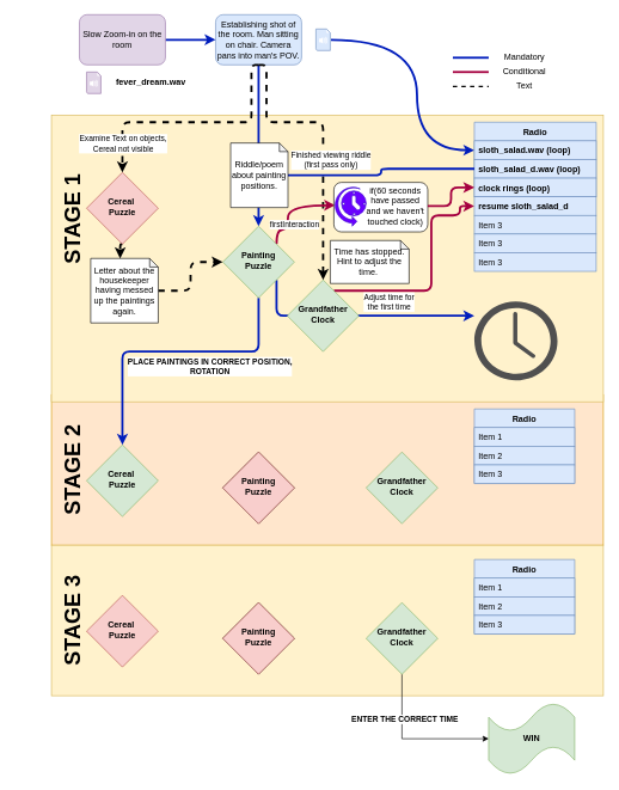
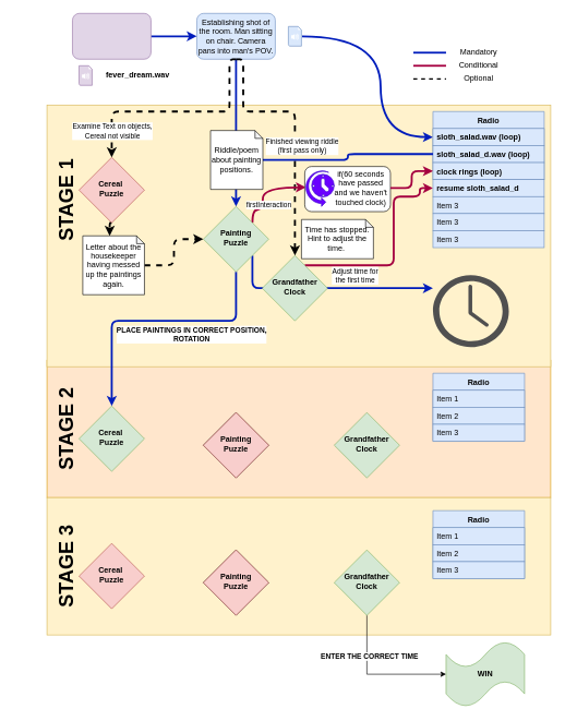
  <mxCell id="0" />
  <mxCell id="1" parent="0" />
  <mxCell id="2" value="" style="rounded=0;whiteSpace=wrap;html=1;labelBackgroundColor=none;fillColor=#ffe6cc;strokeColor=#d79b00;" parent="1" vertex="1"><mxGeometry x="71" y="550" width="770" height="210" as="geometry" /></mxCell>
  <mxCell id="3" value="" style="rounded=0;whiteSpace=wrap;html=1;labelBackgroundColor=none;fillColor=#fff2cc;strokeColor=#d6b656;" parent="1" vertex="1"><mxGeometry x="71" y="760" width="770" height="210" as="geometry" /></mxCell>
  <mxCell id="4" value="" style="rounded=0;whiteSpace=wrap;html=1;labelBackgroundColor=none;fillColor=#fff2cc;strokeColor=#d6b656;" parent="1" vertex="1"><mxGeometry x="71" y="160" width="770" height="400" as="geometry" /></mxCell>
  <mxCell id="5" value="" style="rounded=1;whiteSpace=wrap;html=1;fontSize=12;glass=0;strokeWidth=1;shadow=0;labelBackgroundColor=none;fillColor=#dae8fc;strokeColor=#6c8ebf;" parent="1" vertex="1"><mxGeometry x="300" y="20" width="120" height="70" as="geometry" /></mxCell>
  <mxCell id="6" style="edgeStyle=orthogonalEdgeStyle;orthogonalLoop=1;jettySize=auto;html=1;exitX=0.5;exitY=1;exitDx=0;exitDy=0;entryX=0;entryY=0;entryDx=41.125;entryDy=0;entryPerimeter=0;rounded=1;dashed=1;strokeWidth=3;" parent="1" source="7" target="59" edge="1"><mxGeometry relative="1" as="geometry" /></mxCell>
  <mxCell id="7" value="&lt;b&gt;Cereal&amp;nbsp;&lt;br&gt;Puzzle&lt;/b&gt;" style="rhombus;whiteSpace=wrap;html=1;shadow=0;fontFamily=Helvetica;fontSize=12;align=center;strokeWidth=1;spacing=6;spacingTop=-4;fillColor=#f8cecc;strokeColor=#b85450;" parent="1" vertex="1"><mxGeometry x="120" y="240" width="100" height="100" as="geometry" /></mxCell>
  <mxCell id="8" style="edgeStyle=orthogonalEdgeStyle;rounded=0;orthogonalLoop=1;jettySize=auto;html=1;strokeWidth=3;fillColor=#0050ef;strokeColor=#001DBC;" parent="1" source="9" target="5" edge="1"><mxGeometry relative="1" as="geometry"><Array as="points"><mxPoint x="270" y="55" /><mxPoint x="270" y="55" /></Array></mxGeometry></mxCell>
  <mxCell id="9" value="" style="rounded=1;whiteSpace=wrap;html=1;fontSize=12;glass=0;strokeWidth=1;shadow=0;fillColor=#e1d5e7;strokeColor=#9673a6;" parent="1" vertex="1"><mxGeometry x="110" y="20" width="120" height="70" as="geometry" /></mxCell>
- <mxCell id="10" value="Slow Zoom-in on the room" style="text;html=1;align=center;verticalAlign=middle;whiteSpace=wrap;rounded=0;" parent="1" vertex="1"><mxGeometry x="110" y="20" width="120" height="70" as="geometry" /></mxCell>
  <mxCell id="11" value="" style="shadow=0;dashed=0;html=1;labelPosition=center;verticalLabelPosition=bottom;verticalAlign=top;align=center;outlineConnect=0;shape=mxgraph.veeam.audio_file;labelBackgroundColor=none;fillColor=#e1d5e7;strokeColor=#9673a6;" parent="1" vertex="1"><mxGeometry x="120" y="100" width="20" height="30" as="geometry" /></mxCell>
  <mxCell id="12" value="&lt;b&gt;fever_dream.wav&lt;br&gt;&lt;/b&gt;" style="text;html=1;strokeColor=none;fillColor=none;align=center;verticalAlign=middle;whiteSpace=wrap;rounded=0;labelBackgroundColor=none;" parent="1" vertex="1"><mxGeometry x="190" y="105" width="40" height="20" as="geometry" /></mxCell>
  <mxCell id="13" style="edgeStyle=orthogonalEdgeStyle;rounded=0;orthogonalLoop=1;jettySize=auto;html=1;entryX=0.5;entryY=0;entryDx=0;entryDy=0;fillColor=#0050ef;strokeColor=#001DBC;strokeWidth=3;" parent="1" source="17" edge="1" target="25"><mxGeometry relative="1" as="geometry"><mxPoint x="360" y="230" as="targetPoint" /></mxGeometry></mxCell>
  <mxCell id="14" style="edgeStyle=orthogonalEdgeStyle;rounded=1;orthogonalLoop=1;jettySize=auto;html=1;exitX=0.5;exitY=1;exitDx=0;exitDy=0;dashed=1;strokeWidth=3;" parent="1" source="17" target="7" edge="1"><mxGeometry relative="1" as="geometry"><mxPoint x="300" y="230" as="targetPoint" /><Array as="points"><mxPoint x="350" y="90" /><mxPoint x="350" y="170" /><mxPoint x="170" y="170" /></Array></mxGeometry></mxCell>
  <mxCell id="15" value="Examine Text on objects,&lt;br&gt;Cereal not visible" style="edgeLabel;html=1;align=center;verticalAlign=middle;resizable=0;points=[];" parent="14" vertex="1" connectable="0"><mxGeometry x="0.861" relative="1" as="geometry"><mxPoint y="-17" as="offset" /></mxGeometry></mxCell>
  <mxCell id="16" style="edgeStyle=orthogonalEdgeStyle;orthogonalLoop=1;jettySize=auto;html=1;exitX=0.5;exitY=1;exitDx=0;exitDy=0;strokeColor=#000000;rounded=1;dashed=1;strokeWidth=3;" edge="1" parent="1" source="17" target="28"><mxGeometry relative="1" as="geometry"><Array as="points"><mxPoint x="371" y="90" /><mxPoint x="371" y="170" /><mxPoint x="450" y="170" /></Array></mxGeometry></mxCell>
  <mxCell id="17" value="Establishing shot of the room. Man sitting on chair. Camera pans into man's POV." style="text;html=1;align=center;verticalAlign=middle;whiteSpace=wrap;rounded=0;" parent="1" vertex="1"><mxGeometry x="300" y="20" width="120" height="70" as="geometry" /></mxCell>
  <mxCell id="18" value="" style="shadow=0;dashed=0;html=1;labelPosition=center;verticalLabelPosition=bottom;verticalAlign=top;align=center;outlineConnect=0;shape=mxgraph.veeam.audio_file;labelBackgroundColor=none;fillColor=#dae8fc;strokeColor=#6c8ebf;" parent="1" vertex="1"><mxGeometry x="440" y="40" width="20" height="30" as="geometry" /></mxCell>
  <mxCell id="19" style="edgeStyle=orthogonalEdgeStyle;curved=1;orthogonalLoop=1;jettySize=auto;html=1;fillColor=#0050ef;strokeColor=#001DBC;strokeWidth=3;" parent="1" target="31" edge="1"><mxGeometry relative="1" as="geometry"><Array as="points"><mxPoint x="581" y="55" /><mxPoint x="581" y="209" /></Array><mxPoint x="461" y="55" as="sourcePoint" /></mxGeometry></mxCell>
  <mxCell id="20" style="edgeStyle=orthogonalEdgeStyle;rounded=1;orthogonalLoop=1;jettySize=auto;html=1;fillColor=#0050ef;strokeColor=#001DBC;strokeWidth=3;" parent="1" source="25" target="34" edge="1"><mxGeometry relative="1" as="geometry"><Array as="points"><mxPoint x="360" y="490" /><mxPoint x="170" y="490" /></Array></mxGeometry></mxCell>
  <mxCell id="21" value="&lt;b&gt;PLACE PAINTINGS IN CORRECT POSITION,&lt;br&gt;ROTATION&lt;br&gt;&lt;/b&gt;" style="edgeLabel;html=1;align=center;verticalAlign=middle;resizable=0;points=[];" parent="20" vertex="1" connectable="0"><mxGeometry x="-0.312" relative="1" as="geometry"><mxPoint x="-8" y="20" as="offset" /></mxGeometry></mxCell>
  <mxCell id="22" style="edgeStyle=orthogonalEdgeStyle;orthogonalLoop=1;jettySize=auto;html=1;exitX=1;exitY=0;exitDx=0;exitDy=0;entryX=0.04;entryY=0.48;entryDx=0;entryDy=0;entryPerimeter=0;curved=1;fillColor=#d80073;strokeColor=#A50040;strokeWidth=3;" edge="1" parent="1" source="25" target="65"><mxGeometry relative="1" as="geometry"><Array as="points"><mxPoint x="385" y="320" /><mxPoint x="401" y="320" /><mxPoint x="401" y="286" /></Array></mxGeometry></mxCell>
  <mxCell id="23" value="firstInteraction" style="edgeLabel;html=1;align=center;verticalAlign=middle;resizable=0;points=[];" vertex="1" connectable="0" parent="22"><mxGeometry x="0.049" y="-4" relative="1" as="geometry"><mxPoint x="8" y="23" as="offset" /></mxGeometry></mxCell>
  <mxCell id="24" style="edgeStyle=orthogonalEdgeStyle;rounded=1;orthogonalLoop=1;jettySize=auto;html=1;exitX=1;exitY=1;exitDx=0;exitDy=0;strokeColor=#001DBC;fillColor=#0050ef;strokeWidth=3;" edge="1" parent="1" source="25" target="63"><mxGeometry relative="1" as="geometry"><Array as="points"><mxPoint x="385" y="440" /></Array></mxGeometry></mxCell>
  <mxCell id="25" value="&lt;b&gt;Painting&lt;br&gt;Puzzle&lt;/b&gt;" style="rhombus;whiteSpace=wrap;html=1;shadow=0;fontFamily=Helvetica;fontSize=12;align=center;strokeWidth=1;spacing=6;spacingTop=-4;fillColor=#d5e8d4;strokeColor=#82b366;" parent="1" vertex="1"><mxGeometry x="310" y="315" width="100" height="100" as="geometry" /></mxCell>
  <mxCell id="26" style="edgeStyle=orthogonalEdgeStyle;rounded=1;orthogonalLoop=1;jettySize=auto;html=1;entryX=0;entryY=0.5;entryDx=0;entryDy=0;fillColor=#d80073;strokeColor=#A50040;strokeWidth=3;" edge="1" parent="1" source="28" target="55"><mxGeometry relative="1" as="geometry"><Array as="points"><mxPoint x="601" y="405" /><mxPoint x="601" y="300" /><mxPoint x="641" y="300" /><mxPoint x="641" y="287" /></Array></mxGeometry></mxCell>
  <mxCell id="27" value="Adjust time for &lt;br&gt;the first time" style="edgeLabel;html=1;align=center;verticalAlign=middle;resizable=0;points=[];" vertex="1" connectable="0" parent="26"><mxGeometry x="-0.345" y="1" relative="1" as="geometry"><mxPoint x="-27" y="16" as="offset" /></mxGeometry></mxCell>
  <mxCell id="28" value="&lt;b&gt;Grandfather&lt;br&gt;Clock&lt;/b&gt;" style="rhombus;whiteSpace=wrap;html=1;shadow=0;fontFamily=Helvetica;fontSize=12;align=center;strokeWidth=1;spacing=6;spacingTop=-4;fillColor=#d5e8d4;strokeColor=#82b366;" parent="1" vertex="1"><mxGeometry x="400" y="390" width="100" height="100" as="geometry" /></mxCell>
  <mxCell id="29" value="&lt;b&gt;WIN&lt;/b&gt;" style="shape=tape;whiteSpace=wrap;html=1;labelBackgroundColor=none;fillColor=#d5e8d4;strokeColor=#82b366;" parent="1" vertex="1"><mxGeometry x="681" y="980" width="120" height="100" as="geometry" /></mxCell>
  <mxCell id="30" value="Radio" style="swimlane;fontStyle=1;childLayout=stackLayout;horizontal=1;startSize=26;horizontalStack=0;resizeParent=1;resizeParentMax=0;resizeLast=0;collapsible=1;marginBottom=0;labelBackgroundColor=none;fillColor=#dae8fc;strokeColor=#6c8ebf;" parent="1" vertex="1"><mxGeometry x="661" y="170" width="170" height="104" as="geometry" /></mxCell>
  <mxCell id="31" value="sloth_salad.wav (loop)" style="text;strokeColor=#6c8ebf;fillColor=#dae8fc;align=left;verticalAlign=top;spacingLeft=4;spacingRight=4;overflow=hidden;rotatable=0;points=[[0,0.5],[1,0.5]];portConstraint=eastwest;fontStyle=1" parent="30" vertex="1"><mxGeometry y="26" width="170" height="26" as="geometry" /></mxCell>
  <mxCell id="32" value="sloth_salad_d.wav (loop)" style="text;strokeColor=#6c8ebf;fillColor=#dae8fc;align=left;verticalAlign=top;spacingLeft=4;spacingRight=4;overflow=hidden;rotatable=0;points=[[0,0.5],[1,0.5]];portConstraint=eastwest;fontStyle=1" parent="30" vertex="1"><mxGeometry y="52" width="170" height="26" as="geometry" /></mxCell>
  <mxCell id="33" value="clock rings (loop)" style="text;strokeColor=#6c8ebf;fillColor=#dae8fc;align=left;verticalAlign=top;spacingLeft=4;spacingRight=4;overflow=hidden;rotatable=0;points=[[0,0.5],[1,0.5]];portConstraint=eastwest;fontStyle=1" parent="30" vertex="1"><mxGeometry y="78" width="170" height="26" as="geometry" /></mxCell>
  <mxCell id="34" value="&lt;b&gt;Cereal&amp;nbsp;&lt;br&gt;Puzzle&lt;/b&gt;" style="rhombus;whiteSpace=wrap;html=1;shadow=0;fontFamily=Helvetica;fontSize=12;align=center;strokeWidth=1;spacing=6;spacingTop=-4;fillColor=#d5e8d4;strokeColor=#82b366;" parent="1" vertex="1"><mxGeometry x="120" y="620" width="100" height="100" as="geometry" /></mxCell>
  <mxCell id="35" value="Cereal&amp;nbsp;&lt;br&gt;Puzzle" style="rhombus;whiteSpace=wrap;html=1;shadow=0;fontFamily=Helvetica;fontSize=12;align=center;strokeWidth=1;spacing=6;spacingTop=-4;" parent="1" vertex="1"><mxGeometry x="310" y="630" width="100" height="100" as="geometry" /></mxCell>
  <mxCell id="36" value="&lt;b&gt;Painting&lt;br&gt;Puzzle&lt;/b&gt;" style="rhombus;whiteSpace=wrap;html=1;shadow=0;fontFamily=Helvetica;fontSize=12;align=center;strokeWidth=1;spacing=6;spacingTop=-4;fillColor=#f8cecc;strokeColor=#b85450;" parent="1" vertex="1"><mxGeometry x="310" y="630" width="100" height="100" as="geometry" /></mxCell>
  <mxCell id="37" value="&lt;b&gt;Grandfather&lt;br&gt;Clock&lt;/b&gt;" style="rhombus;whiteSpace=wrap;html=1;shadow=0;fontFamily=Helvetica;fontSize=12;align=center;strokeWidth=1;spacing=6;spacingTop=-4;fillColor=#d5e8d4;strokeColor=#82b366;" parent="1" vertex="1"><mxGeometry x="510" y="630" width="100" height="100" as="geometry" /></mxCell>
  <mxCell id="38" value="Radio" style="swimlane;fontStyle=1;childLayout=stackLayout;horizontal=1;startSize=26;horizontalStack=0;resizeParent=1;resizeParentMax=0;resizeLast=0;collapsible=1;marginBottom=0;labelBackgroundColor=none;fillColor=#dae8fc;strokeColor=#6c8ebf;" parent="1" vertex="1"><mxGeometry x="661" y="570" width="140" height="104" as="geometry" /></mxCell>
  <mxCell id="39" value="Item 1" style="text;strokeColor=#6c8ebf;fillColor=#dae8fc;align=left;verticalAlign=top;spacingLeft=4;spacingRight=4;overflow=hidden;rotatable=0;points=[[0,0.5],[1,0.5]];portConstraint=eastwest;" parent="38" vertex="1"><mxGeometry y="26" width="140" height="26" as="geometry" /></mxCell>
  <mxCell id="40" value="Item 2" style="text;strokeColor=#6c8ebf;fillColor=#dae8fc;align=left;verticalAlign=top;spacingLeft=4;spacingRight=4;overflow=hidden;rotatable=0;points=[[0,0.5],[1,0.5]];portConstraint=eastwest;" parent="38" vertex="1"><mxGeometry y="52" width="140" height="26" as="geometry" /></mxCell>
  <mxCell id="41" value="Item 3" style="text;strokeColor=#6c8ebf;fillColor=#dae8fc;align=left;verticalAlign=top;spacingLeft=4;spacingRight=4;overflow=hidden;rotatable=0;points=[[0,0.5],[1,0.5]];portConstraint=eastwest;" parent="38" vertex="1"><mxGeometry y="78" width="140" height="26" as="geometry" /></mxCell>
  <mxCell id="42" value="&lt;b&gt;Cereal&amp;nbsp;&lt;br&gt;Puzzle&lt;/b&gt;" style="rhombus;whiteSpace=wrap;html=1;shadow=0;fontFamily=Helvetica;fontSize=12;align=center;strokeWidth=1;spacing=6;spacingTop=-4;fillColor=#f8cecc;strokeColor=#b85450;" parent="1" vertex="1"><mxGeometry x="120" y="830" width="100" height="100" as="geometry" /></mxCell>
  <mxCell id="43" value="Cereal&amp;nbsp;&lt;br&gt;Puzzle" style="rhombus;whiteSpace=wrap;html=1;shadow=0;fontFamily=Helvetica;fontSize=12;align=center;strokeWidth=1;spacing=6;spacingTop=-4;" parent="1" vertex="1"><mxGeometry x="310" y="840" width="100" height="100" as="geometry" /></mxCell>
  <mxCell id="44" value="&lt;b&gt;Painting&lt;br&gt;Puzzle&lt;/b&gt;" style="rhombus;whiteSpace=wrap;html=1;shadow=0;fontFamily=Helvetica;fontSize=12;align=center;strokeWidth=1;spacing=6;spacingTop=-4;fillColor=#f8cecc;strokeColor=#b85450;" parent="1" vertex="1"><mxGeometry x="310" y="840" width="100" height="100" as="geometry" /></mxCell>
  <mxCell id="45" style="edgeStyle=orthogonalEdgeStyle;rounded=0;orthogonalLoop=1;jettySize=auto;html=1;entryX=0;entryY=0.5;entryDx=0;entryDy=0;entryPerimeter=0;" parent="1" source="47" edge="1"><mxGeometry relative="1" as="geometry"><Array as="points"><mxPoint x="560" y="1030" /></Array><mxPoint x="681" y="1030" as="targetPoint" /></mxGeometry></mxCell>
  <mxCell id="46" value="&lt;b&gt;ENTER THE CORRECT TIME&lt;/b&gt;" style="edgeLabel;html=1;align=center;verticalAlign=middle;resizable=0;points=[];" parent="45" vertex="1" connectable="0"><mxGeometry x="-0.413" y="3" relative="1" as="geometry"><mxPoint as="offset" /></mxGeometry></mxCell>
  <mxCell id="47" value="&lt;b&gt;Grandfather&lt;br&gt;Clock&lt;/b&gt;" style="rhombus;whiteSpace=wrap;html=1;shadow=0;fontFamily=Helvetica;fontSize=12;align=center;strokeWidth=1;spacing=6;spacingTop=-4;fillColor=#d5e8d4;strokeColor=#82b366;" parent="1" vertex="1"><mxGeometry x="510" y="840" width="100" height="100" as="geometry" /></mxCell>
  <mxCell id="48" value="Radio" style="swimlane;fontStyle=1;childLayout=stackLayout;horizontal=1;startSize=26;horizontalStack=0;resizeParent=1;resizeParentMax=0;resizeLast=0;collapsible=1;marginBottom=0;labelBackgroundColor=none;fillColor=#dae8fc;strokeColor=#6c8ebf;" parent="1" vertex="1"><mxGeometry x="661" y="780" width="140" height="104" as="geometry" /></mxCell>
  <mxCell id="49" value="Item 1" style="text;strokeColor=#6c8ebf;fillColor=#dae8fc;align=left;verticalAlign=top;spacingLeft=4;spacingRight=4;overflow=hidden;rotatable=0;points=[[0,0.5],[1,0.5]];portConstraint=eastwest;" parent="48" vertex="1"><mxGeometry y="26" width="140" height="26" as="geometry" /></mxCell>
  <mxCell id="50" value="Item 2" style="text;strokeColor=#6c8ebf;fillColor=#dae8fc;align=left;verticalAlign=top;spacingLeft=4;spacingRight=4;overflow=hidden;rotatable=0;points=[[0,0.5],[1,0.5]];portConstraint=eastwest;" parent="48" vertex="1"><mxGeometry y="52" width="140" height="26" as="geometry" /></mxCell>
  <mxCell id="51" value="Item 3" style="text;strokeColor=#6c8ebf;fillColor=#dae8fc;align=left;verticalAlign=top;spacingLeft=4;spacingRight=4;overflow=hidden;rotatable=0;points=[[0,0.5],[1,0.5]];portConstraint=eastwest;" parent="48" vertex="1"><mxGeometry y="78" width="140" height="26" as="geometry" /></mxCell>
  <mxCell id="52" value="&lt;b&gt;&lt;font style=&quot;font-size: 30px&quot;&gt;STAGE 1&lt;/font&gt;&lt;/b&gt;" style="text;html=1;strokeColor=none;fillColor=none;align=center;verticalAlign=middle;whiteSpace=wrap;rounded=0;labelBackgroundColor=none;rotation=-90;" parent="1" vertex="1"><mxGeometry x="20" y="295" width="160" height="20" as="geometry" /></mxCell>
  <mxCell id="53" value="&lt;b&gt;&lt;font style=&quot;font-size: 30px&quot;&gt;STAGE 2&lt;/font&gt;&lt;/b&gt;" style="text;html=1;strokeColor=none;fillColor=none;align=center;verticalAlign=middle;whiteSpace=wrap;rounded=0;labelBackgroundColor=none;rotation=-90;" parent="1" vertex="1"><mxGeometry x="20" y="645" width="160" height="20" as="geometry" /></mxCell>
  <mxCell id="54" value="&lt;b&gt;&lt;font style=&quot;font-size: 30px&quot;&gt;STAGE 3&lt;/font&gt;&lt;/b&gt;" style="text;html=1;strokeColor=none;fillColor=none;align=center;verticalAlign=middle;whiteSpace=wrap;rounded=0;labelBackgroundColor=none;rotation=-90;" parent="1" vertex="1"><mxGeometry x="20" y="855" width="160" height="20" as="geometry" /></mxCell>
  <mxCell id="55" value="resume sloth_salad_d" style="text;strokeColor=#6c8ebf;fillColor=#dae8fc;align=left;verticalAlign=top;spacingLeft=4;spacingRight=4;overflow=hidden;rotatable=0;points=[[0,0.5],[1,0.5]];portConstraint=eastwest;fontStyle=1" parent="1" vertex="1"><mxGeometry x="661" y="274" width="170" height="26" as="geometry" /></mxCell>
  <mxCell id="56" value="Item 3" style="text;strokeColor=#6c8ebf;fillColor=#dae8fc;align=left;verticalAlign=top;spacingLeft=4;spacingRight=4;overflow=hidden;rotatable=0;points=[[0,0.5],[1,0.5]];portConstraint=eastwest;" parent="1" vertex="1"><mxGeometry x="661" y="300" width="170" height="26" as="geometry" /></mxCell>
  <mxCell id="57" value="Item 3" style="text;strokeColor=#6c8ebf;fillColor=#dae8fc;align=left;verticalAlign=top;spacingLeft=4;spacingRight=4;overflow=hidden;rotatable=0;points=[[0,0.5],[1,0.5]];portConstraint=eastwest;" parent="1" vertex="1"><mxGeometry x="661" y="326" width="170" height="26" as="geometry" /></mxCell>
  <mxCell id="58" style="edgeStyle=orthogonalEdgeStyle;rounded=1;orthogonalLoop=1;jettySize=auto;html=1;entryX=0;entryY=0.5;entryDx=0;entryDy=0;dashed=1;strokeWidth=3;" parent="1" source="59" target="25" edge="1"><mxGeometry relative="1" as="geometry" /></mxCell>
  <mxCell id="59" value="Letter about the housekeeper having messed up the paintings again." style="shape=note;whiteSpace=wrap;html=1;backgroundOutline=1;darkOpacity=0.05;labelBackgroundColor=none;size=12;" parent="1" vertex="1"><mxGeometry x="125.75" y="360" width="94.25" height="90" as="geometry" /></mxCell>
  <mxCell id="60" style="edgeStyle=orthogonalEdgeStyle;orthogonalLoop=1;jettySize=auto;html=1;rounded=1;fillColor=#0050ef;strokeColor=#001DBC;strokeWidth=3;endArrow=none;" edge="1" parent="1" source="62" target="32"><mxGeometry relative="1" as="geometry" /></mxCell>
  <mxCell id="61" value="Finished viewing riddle&lt;br&gt;(first pass only)" style="edgeLabel;html=1;align=center;verticalAlign=middle;resizable=0;points=[];" vertex="1" connectable="0" parent="60"><mxGeometry x="-0.646" y="1" relative="1" as="geometry"><mxPoint x="11" y="-21" as="offset" /></mxGeometry></mxCell>
  <mxCell id="62" value="Riddle/poem about painting positions." style="shape=note;whiteSpace=wrap;html=1;backgroundOutline=1;darkOpacity=0.05;labelBackgroundColor=none;size=12;" parent="1" vertex="1"><mxGeometry x="321" y="199" width="80" height="90" as="geometry" /></mxCell>
  <mxCell id="63" value="" style="pointerEvents=1;shadow=0;dashed=0;html=1;strokeColor=none;fillColor=#505050;labelPosition=center;verticalLabelPosition=bottom;verticalAlign=top;outlineConnect=0;align=center;shape=mxgraph.office.concepts.clock;" vertex="1" parent="1"><mxGeometry x="661" y="420" width="116" height="110" as="geometry" /></mxCell>
  <mxCell id="64" value="" style="rounded=1;whiteSpace=wrap;html=1;" vertex="1" parent="1"><mxGeometry x="465" y="254" width="131" height="69" as="geometry" /></mxCell>
  <mxCell id="65" value="" style="verticalLabelPosition=bottom;html=1;verticalAlign=top;align=center;strokeColor=#3700CC;fillColor=#6a00ff;shape=mxgraph.azure.scheduler;pointerEvents=1;fontColor=#ffffff;" vertex="1" parent="1"><mxGeometry x="465" y="259" width="45" height="56" as="geometry" /></mxCell>
  <mxCell id="66" value="Time has stopped. Hint to adjust the time.&amp;nbsp;" style="shape=note;whiteSpace=wrap;html=1;backgroundOutline=1;darkOpacity=0.05;labelBackgroundColor=none;size=12;" parent="1" vertex="1"><mxGeometry x="460" y="335" width="110" height="60" as="geometry" /></mxCell>
  <mxCell id="67" style="edgeStyle=orthogonalEdgeStyle;rounded=1;orthogonalLoop=1;jettySize=auto;html=1;entryX=0;entryY=0.5;entryDx=0;entryDy=0;strokeColor=#A50040;fillColor=#d80073;strokeWidth=3;" edge="1" parent="1" source="68" target="33"><mxGeometry relative="1" as="geometry" /></mxCell>
  <mxCell id="68" value="if(60 seconds have passed and we haven't touched clock)" style="text;html=1;strokeColor=none;fillColor=none;align=center;verticalAlign=middle;whiteSpace=wrap;rounded=0;" vertex="1" parent="1"><mxGeometry x="506" y="251" width="90" height="72" as="geometry" /></mxCell>
  <mxCell id="69" value="Item 3" style="text;strokeColor=#6c8ebf;fillColor=#dae8fc;align=left;verticalAlign=top;spacingLeft=4;spacingRight=4;overflow=hidden;rotatable=0;points=[[0,0.5],[1,0.5]];portConstraint=eastwest;" vertex="1" parent="1"><mxGeometry x="661" y="352" width="170" height="26" as="geometry" /></mxCell>
  <mxCell id="70" value="" style="endArrow=none;html=1;strokeColor=#A50040;strokeWidth=3;fillColor=#d80073;" edge="1" parent="1"><mxGeometry width="50" height="50" relative="1" as="geometry"><mxPoint x="631" y="100" as="sourcePoint" /><mxPoint x="681" y="100" as="targetPoint" /></mxGeometry></mxCell>
  <mxCell id="71" value="" style="endArrow=none;html=1;dashed=1;strokeColor=#000000;strokeWidth=2;" edge="1" parent="1"><mxGeometry width="50" height="50" relative="1" as="geometry"><mxPoint x="631" y="120" as="sourcePoint" /><mxPoint x="681" y="120" as="targetPoint" /></mxGeometry></mxCell>
  <mxCell id="72" value="" style="endArrow=none;html=1;strokeColor=#001DBC;strokeWidth=3;fillColor=#0050ef;" edge="1" parent="1"><mxGeometry width="50" height="50" relative="1" as="geometry"><mxPoint x="631" y="80" as="sourcePoint" /><mxPoint x="681" y="80" as="targetPoint" /></mxGeometry></mxCell>
  <mxCell id="73" value="Mandatory" style="text;html=1;strokeColor=none;fillColor=none;align=center;verticalAlign=middle;whiteSpace=wrap;rounded=0;" vertex="1" parent="1"><mxGeometry x="691" y="70" width="80" height="20" as="geometry" /></mxCell>
  <mxCell id="74" value="Conditional" style="text;html=1;strokeColor=none;fillColor=none;align=center;verticalAlign=middle;whiteSpace=wrap;rounded=0;" vertex="1" parent="1"><mxGeometry x="691" y="90" width="80" height="20" as="geometry" /></mxCell>
- <mxCell id="75" value="Text" style="text;html=1;strokeColor=none;fillColor=none;align=center;verticalAlign=middle;whiteSpace=wrap;rounded=0;" vertex="1" parent="1"><mxGeometry x="691" y="110" width="80" height="20" as="geometry" /></mxCell>
+ <mxCell id="75" value="Optional" style="text;html=1;strokeColor=none;fillColor=none;align=center;verticalAlign=middle;whiteSpace=wrap;rounded=0;" vertex="1" parent="1"><mxGeometry x="691" y="110" width="80" height="20" as="geometry" /></mxCell>
